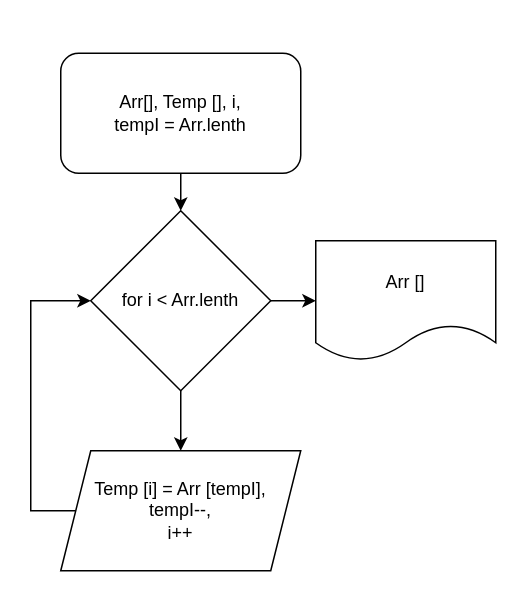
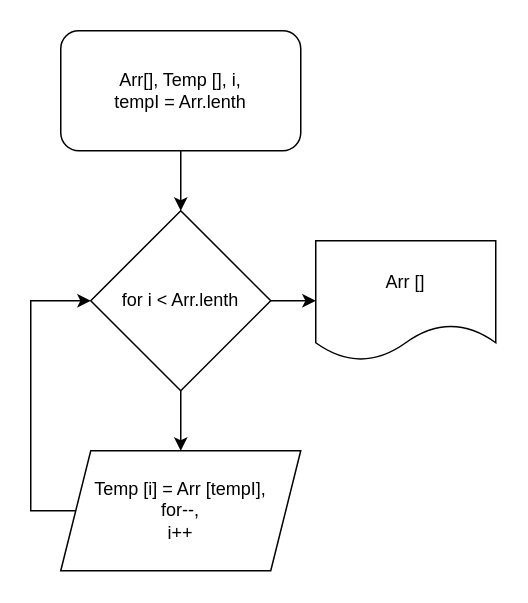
  <mxCell id="0" />
  <mxCell id="1" parent="0" />
  <mxCell id="2" value="" style="edgeStyle=orthogonalEdgeStyle;rounded=0;orthogonalLoop=1;jettySize=auto;html=1;" edge="1" parent="1" source="3" target="6"><mxGeometry relative="1" as="geometry" /></mxCell>
- <mxCell id="3" value="Arr[], Temp [], i, &lt;br&gt;tempI = Arr.lenth" style="rounded=1;whiteSpace=wrap;html=1;" vertex="1" parent="1"><mxGeometry x="40" y="35" width="160" height="80" as="geometry" /></mxCell>
+ <mxCell id="3" value="Arr[], Temp [], i, &lt;br&gt;tempI = Arr.lenth" style="rounded=1;whiteSpace=wrap;html=1;" vertex="1" parent="1"><mxGeometry x="40" y="20" width="160" height="80" as="geometry" /></mxCell>
  <mxCell id="4" value="" style="edgeStyle=orthogonalEdgeStyle;rounded=0;orthogonalLoop=1;jettySize=auto;html=1;" edge="1" parent="1" source="6" target="8"><mxGeometry relative="1" as="geometry" /></mxCell>
  <mxCell id="5" value="" style="edgeStyle=orthogonalEdgeStyle;rounded=0;orthogonalLoop=1;jettySize=auto;html=1;" edge="1" parent="1" source="6" target="9"><mxGeometry relative="1" as="geometry" /></mxCell>
  <mxCell id="6" value="for i &amp;lt; Arr.lenth" style="rhombus;whiteSpace=wrap;html=1;" vertex="1" parent="1"><mxGeometry x="60" y="140" width="120" height="120" as="geometry" /></mxCell>
  <mxCell id="7" style="edgeStyle=orthogonalEdgeStyle;rounded=0;orthogonalLoop=1;jettySize=auto;html=1;entryX=0;entryY=0.5;entryDx=0;entryDy=0;exitX=0;exitY=0.5;exitDx=0;exitDy=0;" edge="1" parent="1" source="8" target="6"><mxGeometry relative="1" as="geometry"><Array as="points"><mxPoint x="20" y="340" /><mxPoint x="20" y="200" /></Array></mxGeometry></mxCell>
- <mxCell id="8" value="Temp [i] = Arr [tempI],&lt;br&gt;tempI--,&lt;br&gt;i++" style="shape=parallelogram;perimeter=parallelogramPerimeter;whiteSpace=wrap;html=1;fixedSize=1;" vertex="1" parent="1"><mxGeometry x="40" y="300" width="160" height="80" as="geometry" /></mxCell>
+ <mxCell id="8" value="Temp [i] = Arr [tempI],&lt;br&gt;for--,&lt;br&gt;i++" style="shape=parallelogram;perimeter=parallelogramPerimeter;whiteSpace=wrap;html=1;fixedSize=1;" vertex="1" parent="1"><mxGeometry x="40" y="300" width="160" height="80" as="geometry" /></mxCell>
  <mxCell id="9" value="Arr []" style="shape=document;whiteSpace=wrap;html=1;boundedLbl=1;" vertex="1" parent="1"><mxGeometry x="210" y="160" width="120" height="80" as="geometry" /></mxCell>
